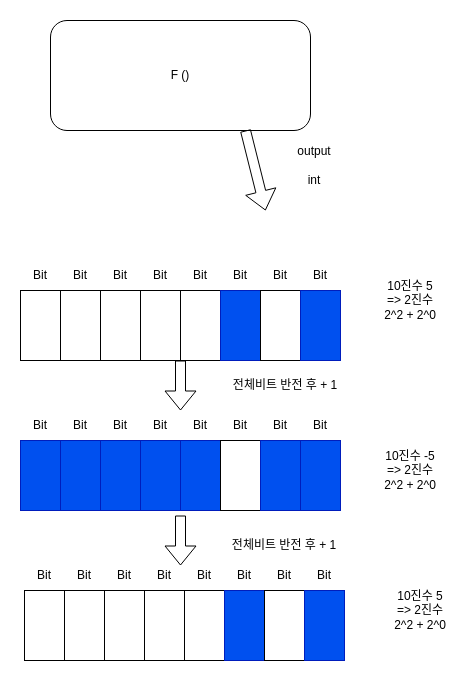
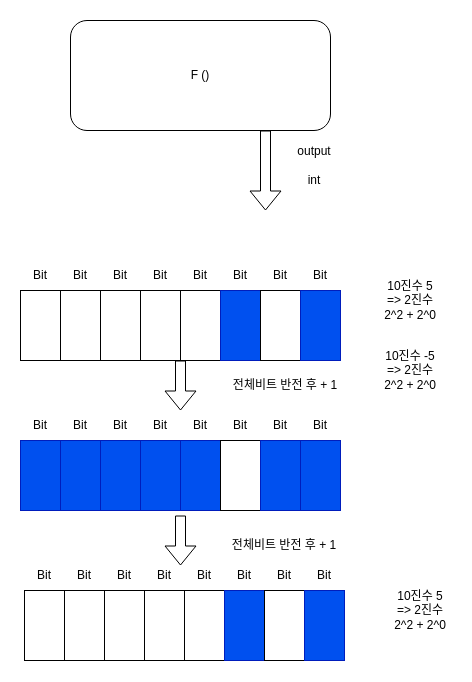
  <mxCell id="0" />
  <mxCell id="1" parent="0" />
- <mxCell id="2" value="F ()" style="rounded=1;whiteSpace=wrap;html=1;fontSize=12;glass=0;strokeWidth=1;shadow=0;" parent="1" vertex="1"><mxGeometry x="50" y="20" width="260" height="110" as="geometry" /></mxCell>
+ <mxCell id="2" value="F ()" style="rounded=1;whiteSpace=wrap;html=1;fontSize=12;glass=0;strokeWidth=1;shadow=0;" parent="1" vertex="1"><mxGeometry x="70" y="20" width="260" height="110" as="geometry" /></mxCell>
  <mxCell id="3" value="" style="shape=flexArrow;endArrow=classic;html=1;rounded=0;exitX=0.75;exitY=1;exitDx=0;exitDy=0;" edge="1" parent="1" source="2"><mxGeometry width="50" height="50" relative="1" as="geometry"><mxPoint x="270" y="180" as="sourcePoint" /><mxPoint x="265" y="210" as="targetPoint" /></mxGeometry></mxCell>
  <mxCell id="4" value="output&lt;br&gt;&lt;br&gt;int" style="text;html=1;strokeColor=none;fillColor=none;align=center;verticalAlign=middle;whiteSpace=wrap;rounded=0;" vertex="1" parent="1"><mxGeometry x="284" y="150" width="60" height="30" as="geometry" /></mxCell>
  <mxCell id="5" value="" style="rounded=0;whiteSpace=wrap;html=1;" vertex="1" parent="1"><mxGeometry x="20" y="290" width="40" height="70" as="geometry" /></mxCell>
  <mxCell id="6" value="Bit" style="text;html=1;strokeColor=none;fillColor=none;align=center;verticalAlign=middle;whiteSpace=wrap;rounded=0;" vertex="1" parent="1"><mxGeometry x="20" y="260" width="40" height="30" as="geometry" /></mxCell>
  <mxCell id="7" value="" style="rounded=0;whiteSpace=wrap;html=1;" vertex="1" parent="1"><mxGeometry x="60" y="290" width="40" height="70" as="geometry" /></mxCell>
  <mxCell id="8" value="Bit" style="text;html=1;strokeColor=none;fillColor=none;align=center;verticalAlign=middle;whiteSpace=wrap;rounded=0;" vertex="1" parent="1"><mxGeometry x="60" y="260" width="40" height="30" as="geometry" /></mxCell>
  <mxCell id="9" value="" style="rounded=0;whiteSpace=wrap;html=1;" vertex="1" parent="1"><mxGeometry x="100" y="290" width="40" height="70" as="geometry" /></mxCell>
  <mxCell id="10" value="Bit" style="text;html=1;strokeColor=none;fillColor=none;align=center;verticalAlign=middle;whiteSpace=wrap;rounded=0;" vertex="1" parent="1"><mxGeometry x="100" y="260" width="40" height="30" as="geometry" /></mxCell>
  <mxCell id="11" value="" style="rounded=0;whiteSpace=wrap;html=1;" vertex="1" parent="1"><mxGeometry x="140" y="290" width="40" height="70" as="geometry" /></mxCell>
  <mxCell id="12" value="Bit" style="text;html=1;strokeColor=none;fillColor=none;align=center;verticalAlign=middle;whiteSpace=wrap;rounded=0;" vertex="1" parent="1"><mxGeometry x="140" y="260" width="40" height="30" as="geometry" /></mxCell>
  <mxCell id="13" value="" style="rounded=0;whiteSpace=wrap;html=1;" vertex="1" parent="1"><mxGeometry x="180" y="290" width="40" height="70" as="geometry" /></mxCell>
  <mxCell id="14" value="Bit" style="text;html=1;strokeColor=none;fillColor=none;align=center;verticalAlign=middle;whiteSpace=wrap;rounded=0;" vertex="1" parent="1"><mxGeometry x="180" y="260" width="40" height="30" as="geometry" /></mxCell>
  <mxCell id="15" value="" style="rounded=0;whiteSpace=wrap;html=1;fillColor=#0050ef;fontColor=#ffffff;strokeColor=#001DBC;" vertex="1" parent="1"><mxGeometry x="220" y="290" width="40" height="70" as="geometry" /></mxCell>
  <mxCell id="16" value="Bit" style="text;html=1;strokeColor=none;fillColor=none;align=center;verticalAlign=middle;whiteSpace=wrap;rounded=0;" vertex="1" parent="1"><mxGeometry x="220" y="260" width="40" height="30" as="geometry" /></mxCell>
  <mxCell id="17" value="" style="rounded=0;whiteSpace=wrap;html=1;" vertex="1" parent="1"><mxGeometry x="260" y="290" width="40" height="70" as="geometry" /></mxCell>
  <mxCell id="18" value="Bit" style="text;html=1;strokeColor=none;fillColor=none;align=center;verticalAlign=middle;whiteSpace=wrap;rounded=0;" vertex="1" parent="1"><mxGeometry x="260" y="260" width="40" height="30" as="geometry" /></mxCell>
  <mxCell id="19" value="" style="rounded=0;whiteSpace=wrap;html=1;fillColor=#0050ef;fontColor=#ffffff;strokeColor=#001DBC;" vertex="1" parent="1"><mxGeometry x="300" y="290" width="40" height="70" as="geometry" /></mxCell>
  <mxCell id="20" value="Bit" style="text;html=1;strokeColor=none;fillColor=none;align=center;verticalAlign=middle;whiteSpace=wrap;rounded=0;" vertex="1" parent="1"><mxGeometry x="300" y="260" width="40" height="30" as="geometry" /></mxCell>
  <mxCell id="21" value="10진수 5&lt;br&gt;=&amp;gt; 2진수&lt;br&gt;2^2 + 2^0" style="text;html=1;strokeColor=none;fillColor=none;align=center;verticalAlign=middle;whiteSpace=wrap;rounded=0;" vertex="1" parent="1"><mxGeometry x="380" y="270" width="60" height="60" as="geometry" /></mxCell>
- <mxCell id="22" value="10진수 -5&lt;br&gt;=&amp;gt; 2진수&lt;br&gt;2^2 + 2^0" style="text;html=1;strokeColor=none;fillColor=none;align=center;verticalAlign=middle;whiteSpace=wrap;rounded=0;" vertex="1" parent="1"><mxGeometry x="380" y="440" width="60" height="60" as="geometry" /></mxCell>
+ <mxCell id="22" value="10진수 -5&lt;br&gt;=&amp;gt; 2진수&lt;br&gt;2^2 + 2^0" style="text;html=1;strokeColor=none;fillColor=none;align=center;verticalAlign=middle;whiteSpace=wrap;rounded=0;" vertex="1" parent="1"><mxGeometry x="380" y="340" width="60" height="60" as="geometry" /></mxCell>
  <mxCell id="23" value="" style="rounded=0;whiteSpace=wrap;html=1;fillColor=#0050ef;fontColor=#ffffff;strokeColor=#001DBC;" vertex="1" parent="1"><mxGeometry x="20" y="440" width="40" height="70" as="geometry" /></mxCell>
  <mxCell id="24" value="Bit" style="text;html=1;strokeColor=none;fillColor=none;align=center;verticalAlign=middle;whiteSpace=wrap;rounded=0;" vertex="1" parent="1"><mxGeometry x="20" y="410" width="40" height="30" as="geometry" /></mxCell>
  <mxCell id="25" value="" style="rounded=0;whiteSpace=wrap;html=1;fillColor=#0050ef;fontColor=#ffffff;strokeColor=#001DBC;" vertex="1" parent="1"><mxGeometry x="60" y="440" width="40" height="70" as="geometry" /></mxCell>
  <mxCell id="26" value="Bit" style="text;html=1;strokeColor=none;fillColor=none;align=center;verticalAlign=middle;whiteSpace=wrap;rounded=0;" vertex="1" parent="1"><mxGeometry x="60" y="410" width="40" height="30" as="geometry" /></mxCell>
  <mxCell id="27" value="" style="rounded=0;whiteSpace=wrap;html=1;fillColor=#0050ef;fontColor=#ffffff;strokeColor=#001DBC;" vertex="1" parent="1"><mxGeometry x="100" y="440" width="40" height="70" as="geometry" /></mxCell>
  <mxCell id="28" value="Bit" style="text;html=1;strokeColor=none;fillColor=none;align=center;verticalAlign=middle;whiteSpace=wrap;rounded=0;" vertex="1" parent="1"><mxGeometry x="100" y="410" width="40" height="30" as="geometry" /></mxCell>
  <mxCell id="29" value="" style="rounded=0;whiteSpace=wrap;html=1;fillColor=#0050ef;fontColor=#ffffff;strokeColor=#001DBC;" vertex="1" parent="1"><mxGeometry x="140" y="440" width="40" height="70" as="geometry" /></mxCell>
  <mxCell id="30" value="Bit" style="text;html=1;strokeColor=none;fillColor=none;align=center;verticalAlign=middle;whiteSpace=wrap;rounded=0;" vertex="1" parent="1"><mxGeometry x="140" y="410" width="40" height="30" as="geometry" /></mxCell>
  <mxCell id="31" value="" style="rounded=0;whiteSpace=wrap;html=1;fillColor=#0050ef;fontColor=#ffffff;strokeColor=#001DBC;" vertex="1" parent="1"><mxGeometry x="180" y="440" width="40" height="70" as="geometry" /></mxCell>
  <mxCell id="32" value="Bit" style="text;html=1;strokeColor=none;fillColor=none;align=center;verticalAlign=middle;whiteSpace=wrap;rounded=0;" vertex="1" parent="1"><mxGeometry x="180" y="410" width="40" height="30" as="geometry" /></mxCell>
  <mxCell id="33" value="" style="rounded=0;whiteSpace=wrap;html=1;" vertex="1" parent="1"><mxGeometry x="220" y="440" width="40" height="70" as="geometry" /></mxCell>
  <mxCell id="34" value="Bit" style="text;html=1;strokeColor=none;fillColor=none;align=center;verticalAlign=middle;whiteSpace=wrap;rounded=0;" vertex="1" parent="1"><mxGeometry x="220" y="410" width="40" height="30" as="geometry" /></mxCell>
  <mxCell id="35" value="" style="rounded=0;whiteSpace=wrap;html=1;fillColor=#0050ef;fontColor=#ffffff;strokeColor=#001DBC;" vertex="1" parent="1"><mxGeometry x="260" y="440" width="40" height="70" as="geometry" /></mxCell>
  <mxCell id="36" value="Bit" style="text;html=1;strokeColor=none;fillColor=none;align=center;verticalAlign=middle;whiteSpace=wrap;rounded=0;" vertex="1" parent="1"><mxGeometry x="260" y="410" width="40" height="30" as="geometry" /></mxCell>
  <mxCell id="37" value="" style="rounded=0;whiteSpace=wrap;html=1;fillColor=#0050ef;fontColor=#ffffff;strokeColor=#001DBC;" vertex="1" parent="1"><mxGeometry x="300" y="440" width="40" height="70" as="geometry" /></mxCell>
  <mxCell id="38" value="Bit" style="text;html=1;strokeColor=none;fillColor=none;align=center;verticalAlign=middle;whiteSpace=wrap;rounded=0;" vertex="1" parent="1"><mxGeometry x="300" y="410" width="40" height="30" as="geometry" /></mxCell>
  <mxCell id="39" value="" style="shape=flexArrow;endArrow=classic;html=1;rounded=0;exitX=0;exitY=1;exitDx=0;exitDy=0;entryX=0;entryY=0;entryDx=0;entryDy=0;" edge="1" parent="1" source="13" target="32"><mxGeometry width="50" height="50" relative="1" as="geometry"><mxPoint x="230" y="410" as="sourcePoint" /><mxPoint x="280" y="360" as="targetPoint" /></mxGeometry></mxCell>
  <mxCell id="40" value="10진수 5&lt;br&gt;=&amp;gt; 2진수&lt;br&gt;2^2 + 2^0" style="text;html=1;strokeColor=none;fillColor=none;align=center;verticalAlign=middle;whiteSpace=wrap;rounded=0;" vertex="1" parent="1"><mxGeometry x="390" y="580" width="60" height="60" as="geometry" /></mxCell>
  <mxCell id="41" value="" style="rounded=0;whiteSpace=wrap;html=1;" vertex="1" parent="1"><mxGeometry x="24" y="590" width="40" height="70" as="geometry" /></mxCell>
  <mxCell id="42" value="Bit" style="text;html=1;strokeColor=none;fillColor=none;align=center;verticalAlign=middle;whiteSpace=wrap;rounded=0;" vertex="1" parent="1"><mxGeometry x="24" y="560" width="40" height="30" as="geometry" /></mxCell>
  <mxCell id="43" value="" style="rounded=0;whiteSpace=wrap;html=1;" vertex="1" parent="1"><mxGeometry x="64" y="590" width="40" height="70" as="geometry" /></mxCell>
  <mxCell id="44" value="Bit" style="text;html=1;strokeColor=none;fillColor=none;align=center;verticalAlign=middle;whiteSpace=wrap;rounded=0;" vertex="1" parent="1"><mxGeometry x="64" y="560" width="40" height="30" as="geometry" /></mxCell>
  <mxCell id="45" value="" style="rounded=0;whiteSpace=wrap;html=1;" vertex="1" parent="1"><mxGeometry x="104" y="590" width="40" height="70" as="geometry" /></mxCell>
  <mxCell id="46" value="Bit" style="text;html=1;strokeColor=none;fillColor=none;align=center;verticalAlign=middle;whiteSpace=wrap;rounded=0;" vertex="1" parent="1"><mxGeometry x="104" y="560" width="40" height="30" as="geometry" /></mxCell>
  <mxCell id="47" value="" style="rounded=0;whiteSpace=wrap;html=1;" vertex="1" parent="1"><mxGeometry x="144" y="590" width="40" height="70" as="geometry" /></mxCell>
  <mxCell id="48" value="Bit" style="text;html=1;strokeColor=none;fillColor=none;align=center;verticalAlign=middle;whiteSpace=wrap;rounded=0;" vertex="1" parent="1"><mxGeometry x="144" y="560" width="40" height="30" as="geometry" /></mxCell>
  <mxCell id="49" value="" style="rounded=0;whiteSpace=wrap;html=1;" vertex="1" parent="1"><mxGeometry x="184" y="590" width="40" height="70" as="geometry" /></mxCell>
  <mxCell id="50" value="Bit" style="text;html=1;strokeColor=none;fillColor=none;align=center;verticalAlign=middle;whiteSpace=wrap;rounded=0;" vertex="1" parent="1"><mxGeometry x="184" y="560" width="40" height="30" as="geometry" /></mxCell>
  <mxCell id="51" value="" style="rounded=0;whiteSpace=wrap;html=1;fillColor=#0050ef;fontColor=#ffffff;strokeColor=#001DBC;" vertex="1" parent="1"><mxGeometry x="224" y="590" width="40" height="70" as="geometry" /></mxCell>
  <mxCell id="52" value="Bit" style="text;html=1;strokeColor=none;fillColor=none;align=center;verticalAlign=middle;whiteSpace=wrap;rounded=0;" vertex="1" parent="1"><mxGeometry x="224" y="560" width="40" height="30" as="geometry" /></mxCell>
  <mxCell id="53" value="" style="rounded=0;whiteSpace=wrap;html=1;" vertex="1" parent="1"><mxGeometry x="264" y="590" width="40" height="70" as="geometry" /></mxCell>
  <mxCell id="54" value="Bit" style="text;html=1;strokeColor=none;fillColor=none;align=center;verticalAlign=middle;whiteSpace=wrap;rounded=0;" vertex="1" parent="1"><mxGeometry x="264" y="560" width="40" height="30" as="geometry" /></mxCell>
  <mxCell id="55" value="" style="rounded=0;whiteSpace=wrap;html=1;fillColor=#0050ef;fontColor=#ffffff;strokeColor=#001DBC;" vertex="1" parent="1"><mxGeometry x="304" y="590" width="40" height="70" as="geometry" /></mxCell>
  <mxCell id="56" value="Bit" style="text;html=1;strokeColor=none;fillColor=none;align=center;verticalAlign=middle;whiteSpace=wrap;rounded=0;" vertex="1" parent="1"><mxGeometry x="304" y="560" width="40" height="30" as="geometry" /></mxCell>
  <mxCell id="57" value="" style="shape=flexArrow;endArrow=classic;html=1;rounded=0;exitX=0;exitY=1;exitDx=0;exitDy=0;entryX=0;entryY=0;entryDx=0;entryDy=0;" edge="1" parent="1"><mxGeometry width="50" height="50" relative="1" as="geometry"><mxPoint x="180" y="515" as="sourcePoint" /><mxPoint x="180" y="565" as="targetPoint" /></mxGeometry></mxCell>
  <mxCell id="58" value="전체비트 반전 후 + 1" style="text;html=1;strokeColor=none;fillColor=none;align=center;verticalAlign=middle;whiteSpace=wrap;rounded=0;" vertex="1" parent="1"><mxGeometry x="220" y="370" width="130" height="30" as="geometry" /></mxCell>
  <mxCell id="59" value="전체비트 반전 후 + 1" style="text;html=1;strokeColor=none;fillColor=none;align=center;verticalAlign=middle;whiteSpace=wrap;rounded=0;" vertex="1" parent="1"><mxGeometry x="219" y="530" width="130" height="30" as="geometry" /></mxCell>
